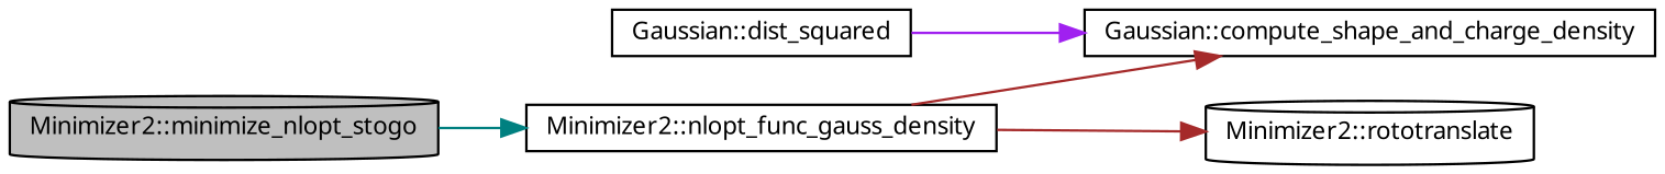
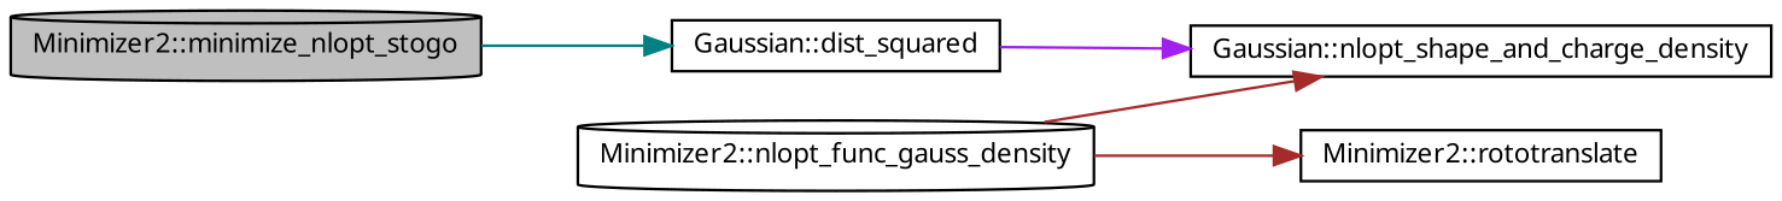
  digraph {
    fontname="Noto Sans"
    rankdir=LR
    node [color=black fillcolor=white fontname="Noto Sans" fontsize=10 shape=box style=filled]
    edge [color=brown fontname="Noto Sans" fontsize=10 labelfontname=FreeSans labelfontsize=10 style=solid]
    n1 [fillcolor=grey75 fontcolor=black height=0.2 label="Minimizer2::minimize_nlopt_stogo" shape=cylinder width=0.4]
-   n2 [height=0.2 label="Minimizer2::nlopt_func_gauss_density" width=0.4]
-   n3 [height=0.2 label="Gaussian::compute_shape_and_charge_density" width=0.4]
-   n4 [height=0.2 label="Minimizer2::rototranslate" shape=cylinder width=0.4]
+   n2 [height=0.2 label="Minimizer2::nlopt_func_gauss_density" shape=cylinder width=0.4]
+   n3 [height=0.2 label="Gaussian::nlopt_shape_and_charge_density" width=0.4]
+   n4 [height=0.2 label="Minimizer2::rototranslate" width=0.4]
    n5 [height=0.2 label="Gaussian::dist_squared" width=0.4]
-   n1 -> n2 [color=teal]
+   n1 -> n5 [color=teal]
    n2 -> n3
    n2 -> n4
    n5 -> n3 [color=purple]
  }
